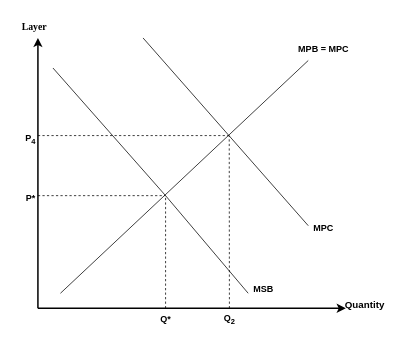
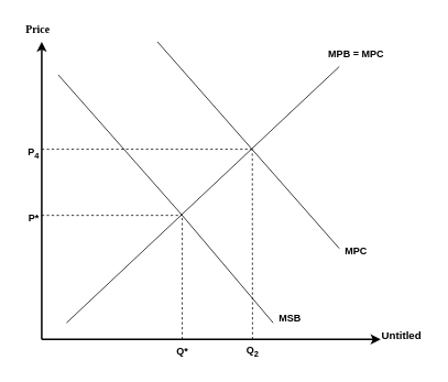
  <mxCell id="0" />
  <mxCell id="1" parent="0" />
  <mxCell id="2" value="" style="endArrow=classic;html=1;rounded=0;fontSize=14;strokeWidth=2;" edge="1" parent="1"><mxGeometry width="50" height="50" relative="1" as="geometry"><mxPoint as="sourcePoint" x="50" y="410" /><mxPoint y="50" as="targetPoint" x="50" /></mxGeometry></mxCell>
  <mxCell id="3" value="" style="endArrow=classic;html=1;rounded=0;strokeWidth=2;" edge="1" parent="1"><mxGeometry width="50" height="50" relative="1" as="geometry"><mxPoint as="sourcePoint" x="50" y="410" /><mxPoint x="460" as="targetPoint" y="410" /></mxGeometry></mxCell>
- <mxCell id="4" value="Layer" style="text;html=1;align=center;verticalAlign=middle;resizable=0;points=[];autosize=1;strokeColor=none;fillColor=none;fontStyle=1;fontSize=13;fontFamily=Verdana;" vertex="1" parent="1"><mxGeometry x="20" y="20" width="50" height="30" as="geometry" /></mxCell>
- <mxCell id="5" value="Quantity" style="text;html=1;align=center;verticalAlign=middle;resizable=0;points=[];autosize=1;strokeColor=none;fillColor=none;fontStyle=1;fontSize=13;" vertex="1" parent="1"><mxGeometry x="450" y="390" width="70" height="30" as="geometry" /></mxCell>
+ <mxCell id="4" value="Price" style="text;html=1;align=center;verticalAlign=middle;resizable=0;points=[];autosize=1;strokeColor=none;fillColor=none;fontStyle=1;fontSize=13;fontFamily=Verdana;" vertex="1" parent="1"><mxGeometry x="20" y="20" width="50" height="30" as="geometry" /></mxCell>
+ <mxCell id="5" value="Untitled" style="text;html=1;align=center;verticalAlign=middle;resizable=0;points=[];autosize=1;strokeColor=none;fillColor=none;fontStyle=1;fontSize=13;" vertex="1" parent="1"><mxGeometry x="450" y="390" width="70" height="30" as="geometry" /></mxCell>
  <mxCell id="6" value="" style="endArrow=none;html=1;rounded=0;" edge="1" parent="1"><mxGeometry width="50" height="50" relative="1" as="geometry"><mxPoint x="80" y="390" as="sourcePoint" /><mxPoint x="410" y="80" as="targetPoint" /></mxGeometry></mxCell>
  <mxCell id="7" value="&lt;b&gt;MPB = MPC&lt;/b&gt;" style="text;html=1;align=center;verticalAlign=middle;resizable=0;points=[];autosize=1;strokeColor=none;fillColor=none;" vertex="1" parent="1"><mxGeometry x="385" y="50" width="90" height="30" as="geometry" /></mxCell>
  <mxCell id="8" value="" style="endArrow=none;html=1;rounded=0;" edge="1" parent="1"><mxGeometry width="50" height="50" relative="1" as="geometry"><mxPoint x="190" y="50" as="sourcePoint" /><mxPoint x="410" y="300" as="targetPoint" /></mxGeometry></mxCell>
  <mxCell id="9" value="" style="endArrow=none;html=1;rounded=0;fontStyle=1;strokeWidth=1;" edge="1" parent="1"><mxGeometry width="50" height="50" relative="1" as="geometry"><mxPoint x="70" y="90" as="sourcePoint" /><mxPoint x="330" y="390" as="targetPoint" /><Array as="points"><mxPoint x="220" y="260" /></Array></mxGeometry></mxCell>
  <mxCell id="10" value="&lt;b&gt;MPC&lt;/b&gt;" style="text;html=1;align=center;verticalAlign=middle;resizable=0;points=[];autosize=1;strokeColor=none;fillColor=none;" vertex="1" parent="1"><mxGeometry x="405" y="288" width="50" height="30" as="geometry" /></mxCell>
  <mxCell id="11" value="&lt;b&gt;MSB&lt;/b&gt;" style="text;html=1;align=center;verticalAlign=middle;resizable=0;points=[];autosize=1;strokeColor=none;fillColor=none;" vertex="1" parent="1"><mxGeometry x="325" y="370" width="50" height="30" as="geometry" /></mxCell>
  <mxCell id="12" value="" style="endArrow=none;dashed=1;html=1;rounded=0;jumpSize=4;" edge="1" parent="1"><mxGeometry width="50" height="50" relative="1" as="geometry"><mxPoint y="180" as="sourcePoint" x="50" /><mxPoint x="304" y="180" as="targetPoint" /></mxGeometry></mxCell>
  <mxCell id="13" value="" style="endArrow=none;dashed=1;html=1;rounded=0;jumpSize=4;" edge="1" parent="1"><mxGeometry width="50" height="50" relative="1" as="geometry"><mxPoint y="260" as="sourcePoint" x="50" /><mxPoint x="220" y="260" as="targetPoint" /><Array as="points"><mxPoint x="140" y="260" /></Array></mxGeometry></mxCell>
  <mxCell id="14" value="&lt;b&gt;P*&lt;/b&gt;" style="text;html=1;align=center;verticalAlign=middle;resizable=0;points=[];autosize=1;strokeColor=none;fillColor=none;" vertex="1" parent="1"><mxGeometry x="20" y="248" width="40" height="30" as="geometry" /></mxCell>
  <mxCell id="15" value="&lt;b&gt;P&lt;sub&gt;4&lt;/sub&gt;&lt;/b&gt;" style="text;html=1;align=center;verticalAlign=middle;resizable=0;points=[];autosize=1;strokeColor=none;fillColor=none;" vertex="1" parent="1"><mxGeometry x="20" y="170" width="40" height="30" as="geometry" /></mxCell>
  <mxCell id="16" value="" style="endArrow=none;dashed=1;html=1;rounded=0;" edge="1" parent="1"><mxGeometry width="50" height="50" relative="1" as="geometry"><mxPoint x="220" as="sourcePoint" y="410" /><mxPoint x="220" y="260" as="targetPoint" /></mxGeometry></mxCell>
  <mxCell id="17" value="" style="endArrow=none;dashed=1;html=1;rounded=0;" edge="1" parent="1"><mxGeometry width="50" height="50" relative="1" as="geometry"><mxPoint x="305" as="sourcePoint" y="410" /><mxPoint x="304.76" y="180" as="targetPoint" /></mxGeometry></mxCell>
  <mxCell id="18" value="&lt;b&gt;Q*&lt;/b&gt;" style="text;html=1;align=center;verticalAlign=middle;resizable=0;points=[];autosize=1;strokeColor=none;fillColor=none;" vertex="1" parent="1"><mxGeometry x="200" width="40" height="30" as="geometry" y="410" /></mxCell>
  <mxCell id="19" value="&lt;b&gt;Q&lt;sub&gt;2&lt;/sub&gt;&lt;/b&gt;" style="text;html=1;align=center;verticalAlign=middle;resizable=0;points=[];autosize=1;strokeColor=none;fillColor=none;" vertex="1" parent="1"><mxGeometry x="285" width="40" height="30" as="geometry" y="410" /></mxCell>
  <mxCell id="20" value="Untitled Layer" parent="0" />
